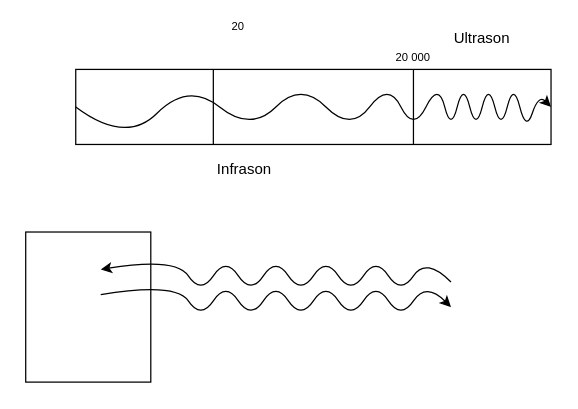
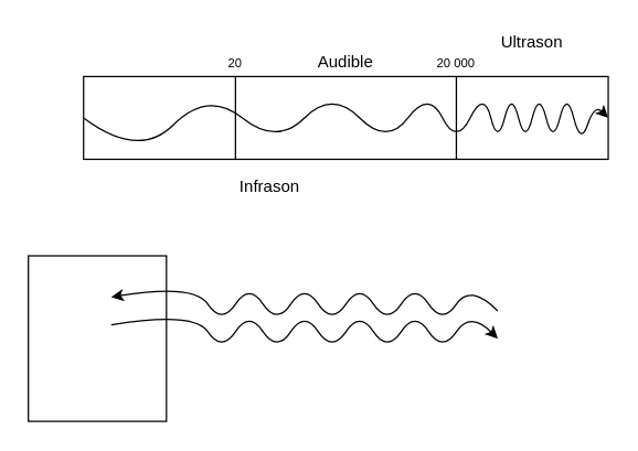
  <mxCell id="0" />
  <mxCell id="1" parent="0" />
  <mxCell id="2" value="" style="shape=process;whiteSpace=wrap;html=1;backgroundOutline=1;size=0.289;" vertex="1" parent="1"><mxGeometry x="60" y="55" width="380" height="60" as="geometry" /></mxCell>
  <mxCell id="3" value="Infrason" style="text;html=1;strokeColor=none;fillColor=none;align=center;verticalAlign=middle;whiteSpace=wrap;rounded=0;" vertex="1" parent="1"><mxGeometry x="175" y="125" width="40" height="20" as="geometry" /></mxCell>
  <mxCell id="4" value="Ultrason" style="text;html=1;strokeColor=none;fillColor=none;align=center;verticalAlign=middle;whiteSpace=wrap;rounded=0;" vertex="1" parent="1"><mxGeometry x="365" y="20" width="40" height="20" as="geometry" /></mxCell>
  <mxCell id="5" value="" style="curved=1;endArrow=classic;html=1;" edge="1" parent="1"><mxGeometry width="50" height="50" relative="1" as="geometry"><mxPoint x="60" y="85" as="sourcePoint" /><mxPoint x="440" y="85" as="targetPoint" /><Array as="points"><mxPoint x="100" y="115" /><mxPoint x="150" y="65" /><mxPoint x="200" y="105" /><mxPoint x="240" y="65" /><mxPoint x="280" y="105" /><mxPoint x="310" y="65" /><mxPoint x="330" y="105" /><mxPoint x="350" y="65" /><mxPoint x="360" y="105" /><mxPoint x="370" y="65" /><mxPoint x="380" y="105" /><mxPoint x="390" y="65" /><mxPoint x="400" y="105" /><mxPoint x="410" y="65" /><mxPoint x="420" y="105" /><mxPoint x="430" y="75" /></Array></mxGeometry></mxCell>
- <mxCell id="7" value="&lt;font style=&quot;font-size: 9px&quot;&gt;20&lt;/font&gt;" style="text;html=1;strokeColor=none;fillColor=none;align=center;verticalAlign=middle;whiteSpace=wrap;rounded=0;" vertex="1" parent="1"><mxGeometry x="170" y="10" width="40" height="20" as="geometry" /></mxCell>
+ <mxCell id="6" value="Audible" style="text;html=1;strokeColor=none;fillColor=none;align=center;verticalAlign=middle;whiteSpace=wrap;rounded=0;" vertex="1" parent="1"><mxGeometry x="230" y="35" width="40" height="20" as="geometry" /></mxCell>
+ <mxCell id="7" value="&lt;font style=&quot;font-size: 9px&quot;&gt;20&lt;/font&gt;" style="text;html=1;strokeColor=none;fillColor=none;align=center;verticalAlign=middle;whiteSpace=wrap;rounded=0;" vertex="1" parent="1"><mxGeometry x="150" y="35" width="40" height="20" as="geometry" /></mxCell>
  <mxCell id="8" value="&lt;font style=&quot;font-size: 9px&quot;&gt;20 000&lt;/font&gt;" style="text;html=1;strokeColor=none;fillColor=none;align=center;verticalAlign=middle;whiteSpace=wrap;rounded=0;" vertex="1" parent="1"><mxGeometry x="310" y="35" width="40" height="20" as="geometry" /></mxCell>
  <mxCell id="9" value="" style="rounded=0;whiteSpace=wrap;html=1;" vertex="1" parent="1"><mxGeometry x="20" y="185" width="100" height="120" as="geometry" /></mxCell>
  <mxCell id="10" value="" style="curved=1;endArrow=classic;html=1;" edge="1" parent="1"><mxGeometry width="50" height="50" relative="1" as="geometry"><mxPoint x="360" y="225" as="sourcePoint" /><mxPoint x="80" y="215" as="targetPoint" /><Array as="points"><mxPoint x="340" y="205" /><mxPoint x="320" y="235" /><mxPoint x="300" y="205" /><mxPoint x="280" y="235" /><mxPoint x="260" y="205" /><mxPoint x="240" y="235" /><mxPoint x="220" y="205" /><mxPoint x="200" y="235" /><mxPoint x="180" y="205" /><mxPoint x="160" y="235" /><mxPoint x="140" y="205" /></Array></mxGeometry></mxCell>
  <mxCell id="11" value="" style="curved=1;endArrow=classic;html=1;verticalAlign=middle;shadow=0;horizontal=1;" edge="1" parent="1"><mxGeometry width="50" height="50" relative="1" as="geometry"><mxPoint x="80" y="235" as="sourcePoint" /><mxPoint x="360" y="245" as="targetPoint" /><Array as="points"><mxPoint x="140" y="225" /><mxPoint x="160" y="255" /><mxPoint x="180" y="225" /><mxPoint x="200" y="255" /><mxPoint x="220" y="225" /><mxPoint x="240" y="255" /><mxPoint x="260" y="225" /><mxPoint x="280" y="255" /><mxPoint x="300" y="225" /><mxPoint x="320" y="255" /><mxPoint x="340" y="225" /></Array></mxGeometry></mxCell>
